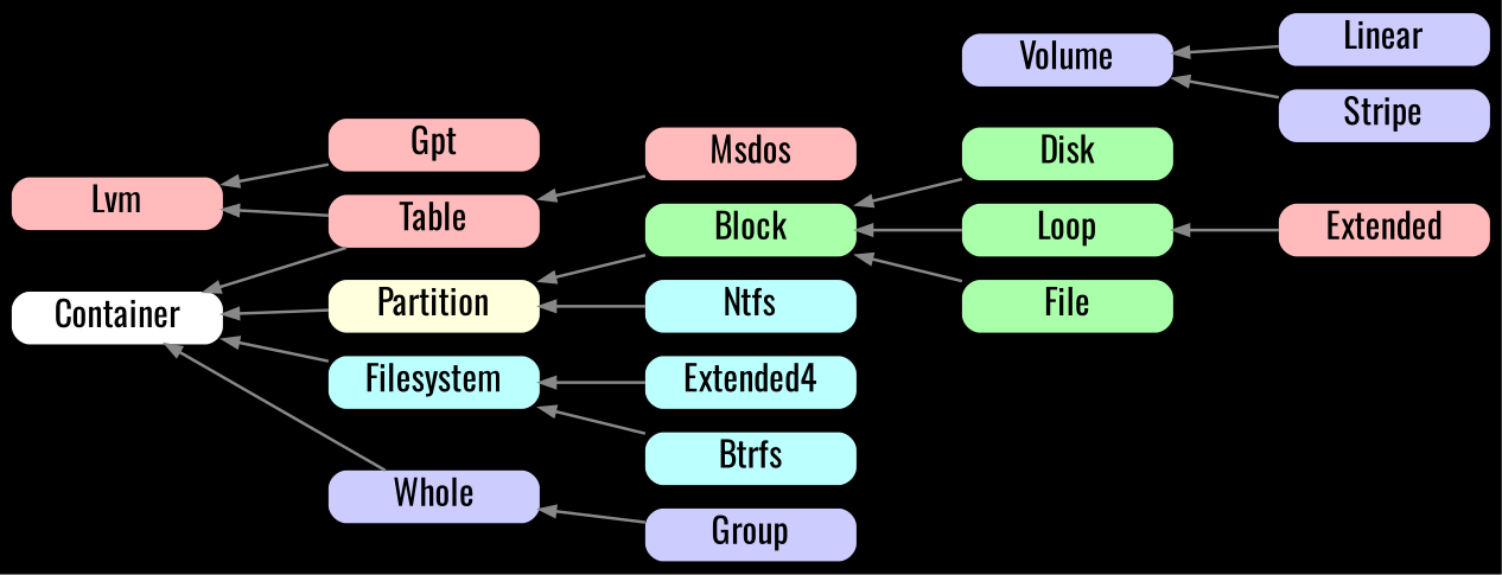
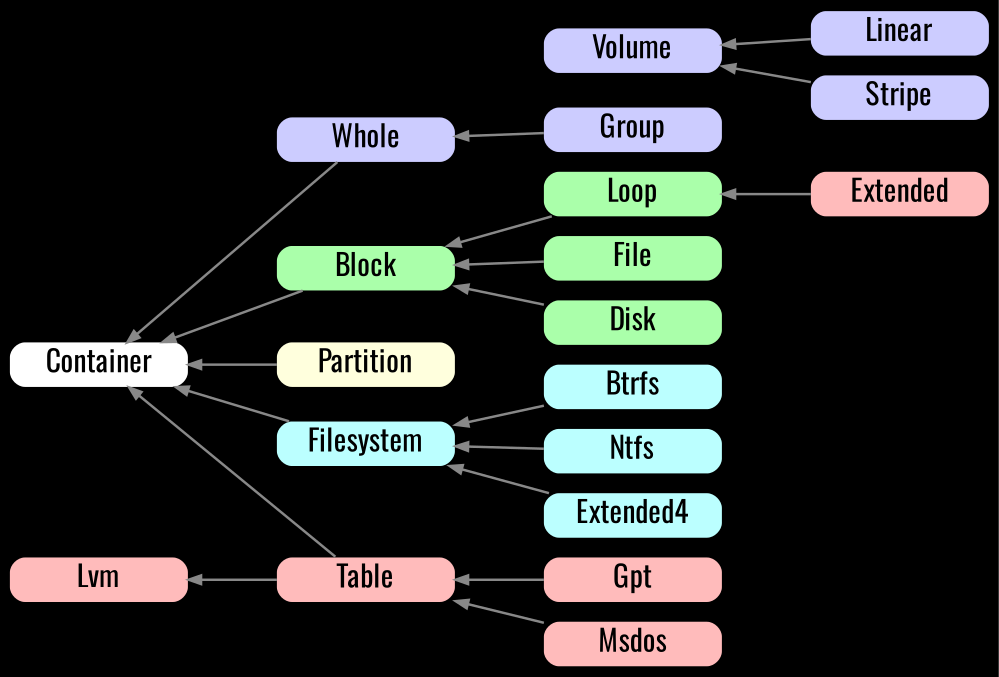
  digraph {
    bgcolor=black
    color=white
    fontname=Oswald
    nodesep=0.1
    rankdir=RL
    ranksep=0.5
    node [color=white fillcolor="#ffbbbb" fixedsize=true fontname=Oswald fontsize=12 penwidth=0 shape=Mrecord style=filled]
    edge [arrowsize=0.5 color="#888888" fontname=Oswald penwidth=1.0]
    Container [fillcolor="#ffffff" height=0.25 width=1.0]
    Block [fillcolor="#aaffaa" height=0.25 width=1.0]
    Disk [fillcolor="#aaffaa" height=0.25 width=1.0]
    Loop [fillcolor="#aaffaa" height=0.25 width=1.0]
    File [fillcolor="#aaffaa" height=0.25 width=1.0]
    Table [height=0.25 width=1.0]
    Lvm [height=0.25 width=1.0]
    Msdos [height=0.25 width=1.0]
    Extended [height=0.25 width=1.0]
    Gpt [height=0.25 width=1.0]
    Partition [fillcolor="#ffffdd" height=0.25 width=1.0]
    Filesystem [fillcolor="#bbffff" height=0.25 width=1.0]
    n13 [fillcolor="#bbffff" height=0.25 label=Extended4 width=1.0]
    Btrfs [fillcolor="#bbffff" height=0.25 width=1.0]
    Ntfs [fillcolor="#bbffff" height=0.25 width=1.0]
    Whole [fillcolor="#ccccff" height=0.25 width=1.0]
    Group [fillcolor="#ccccff" height=0.25 width=1.0]
    Volume [fillcolor="#ccccff" height=0.25 width=1.0]
    Linear [fillcolor="#ccccff" height=0.25 width=1.0]
    Stripe [fillcolor="#ccccff" height=0.25 width=1.0]
-   Block -> Partition
+   Block -> Container
    Disk -> Block
    Loop -> Block
    File -> Block
    Table -> Container
    Table -> Lvm
    Msdos -> Table
    Extended -> Loop
-   Gpt -> Lvm
+   Gpt -> Table
    Partition -> Container
    Filesystem -> Container
    n13 -> Filesystem
    Btrfs -> Filesystem
-   Ntfs -> Partition
+   Ntfs -> Filesystem
    Whole -> Container
    Group -> Whole
    Linear -> Volume
    Stripe -> Volume
  }
